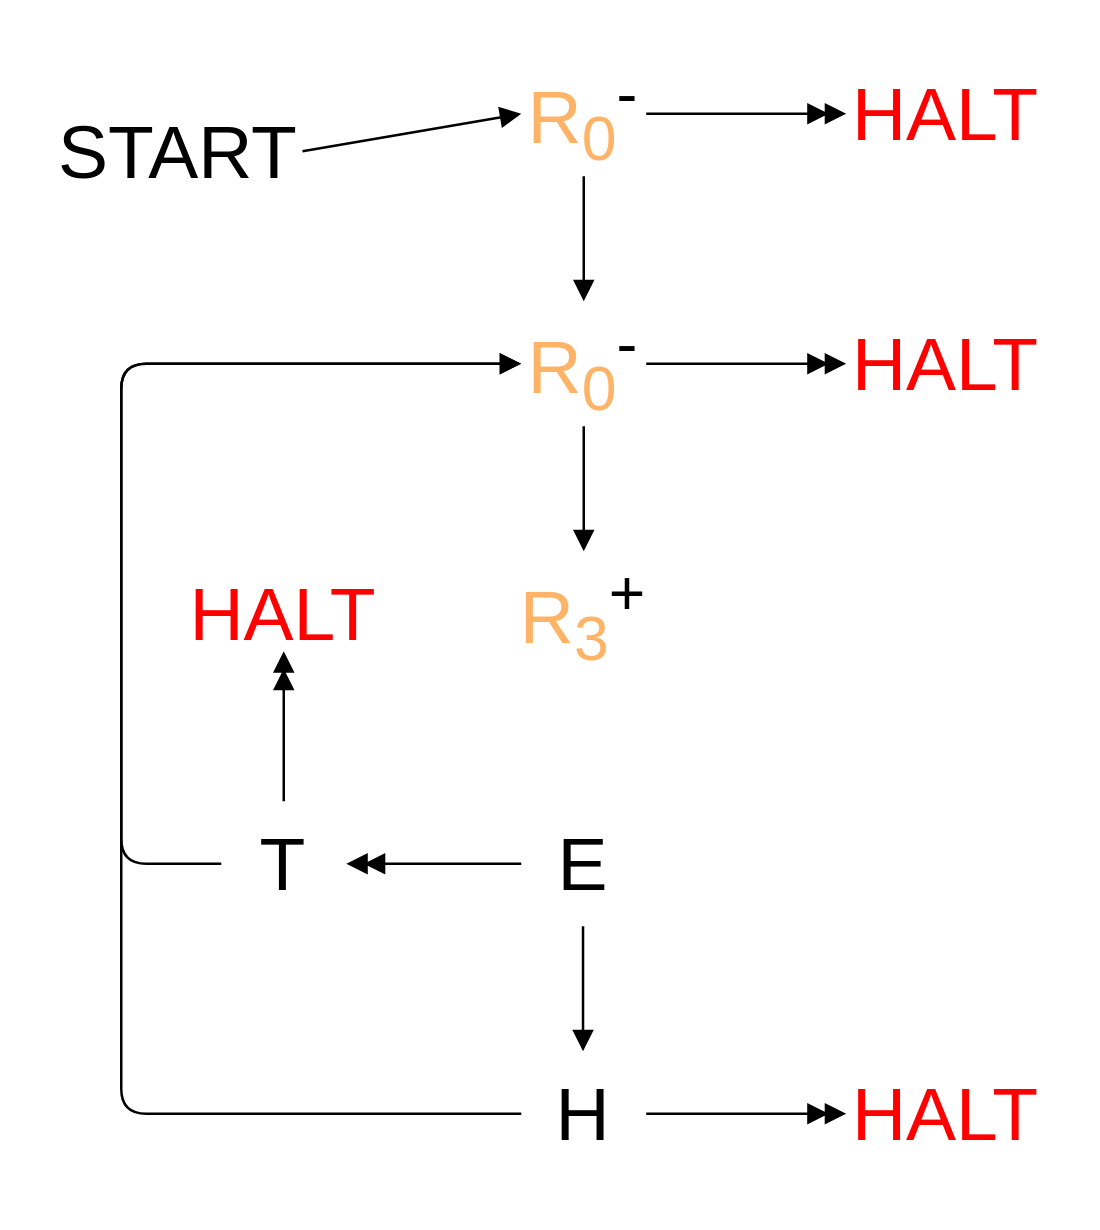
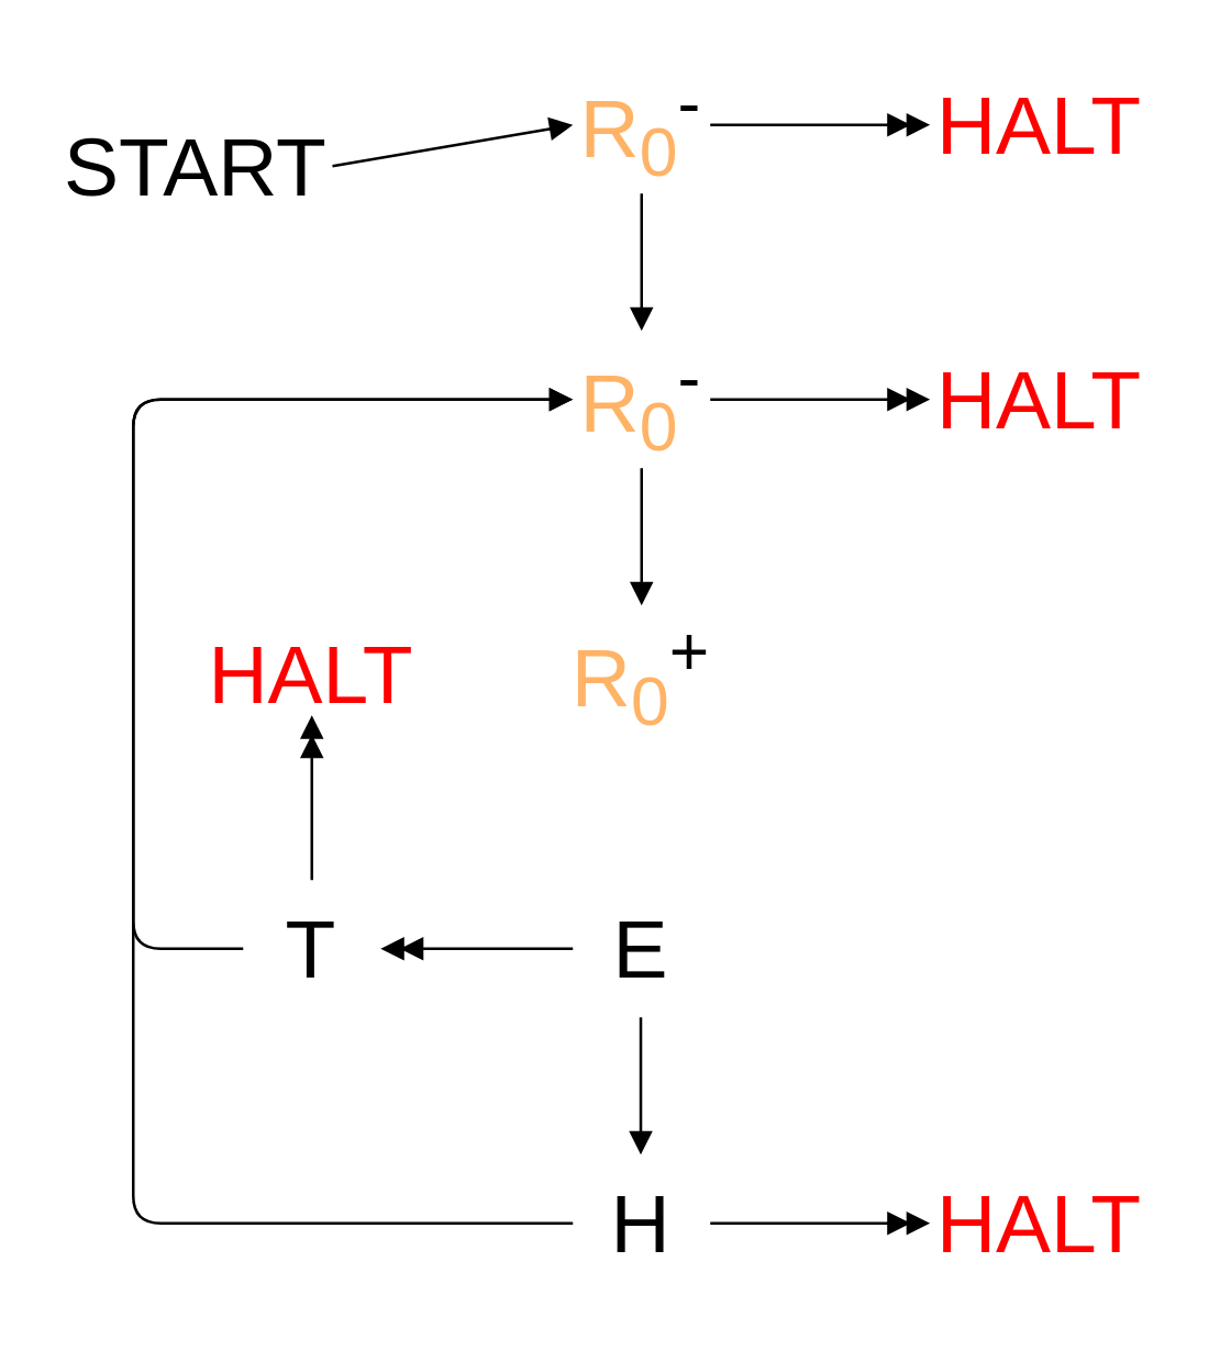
  <mxCell id="0" />
  <mxCell id="1" parent="0" />
  <mxCell id="2" value="START" style="text;html=1;strokeColor=none;fillColor=none;align=center;verticalAlign=middle;whiteSpace=wrap;rounded=0;fontSize=30;" vertex="1" parent="1"><mxGeometry x="20.5" y="45" width="100" height="30" as="geometry" /></mxCell>
  <mxCell id="3" value="&lt;font color=&quot;#ffb366&quot;&gt;R&lt;sub&gt;0&lt;/sub&gt;&lt;/font&gt;&lt;sup&gt;-&lt;/sup&gt;" style="text;html=1;strokeColor=none;fillColor=none;align=center;verticalAlign=middle;whiteSpace=wrap;rounded=0;fontSize=30;" vertex="1" parent="1"><mxGeometry x="208" y="20" width="50" height="50" as="geometry" /></mxCell>
  <mxCell id="4" style="edgeStyle=none;html=1;exitX=1;exitY=0.5;exitDx=0;exitDy=0;entryX=0;entryY=0.5;entryDx=0;entryDy=0;endArrow=block;endFill=1;" edge="1" parent="1" source="2" target="3"><mxGeometry relative="1" as="geometry"><mxPoint x="120.5" y="-5" as="sourcePoint" /><mxPoint x="258" y="-5" as="targetPoint" /></mxGeometry></mxCell>
  <mxCell id="5" style="edgeStyle=none;html=1;exitX=1;exitY=0.5;exitDx=0;exitDy=0;endArrow=doubleBlock;endFill=1;" edge="1" parent="1" source="3"><mxGeometry relative="1" as="geometry"><mxPoint x="258" y="175" as="sourcePoint" /><mxPoint x="338" y="45" as="targetPoint" /></mxGeometry></mxCell>
  <mxCell id="6" value="HALT" style="text;html=1;strokeColor=none;fillColor=none;align=center;verticalAlign=middle;whiteSpace=wrap;rounded=0;fontSize=30;fontColor=#FF0000;" vertex="1" parent="1"><mxGeometry x="338" y="30" width="80" height="30" as="geometry" /></mxCell>
  <mxCell id="7" value="&lt;font color=&quot;#ffb366&quot;&gt;R&lt;sub&gt;0&lt;/sub&gt;&lt;/font&gt;&lt;sup&gt;-&lt;/sup&gt;" style="text;html=1;strokeColor=none;fillColor=none;align=center;verticalAlign=middle;whiteSpace=wrap;rounded=0;fontSize=30;" vertex="1" parent="1"><mxGeometry x="208" y="120" width="50" height="50" as="geometry" /></mxCell>
  <mxCell id="8" style="edgeStyle=none;html=1;exitX=0.5;exitY=1;exitDx=0;exitDy=0;entryX=0.5;entryY=0;entryDx=0;entryDy=0;endArrow=block;endFill=1;" edge="1" parent="1" source="3" target="7"><mxGeometry relative="1" as="geometry"><mxPoint x="130.5" y="55" as="sourcePoint" /><mxPoint x="218" y="55" as="targetPoint" /></mxGeometry></mxCell>
  <mxCell id="9" style="edgeStyle=none;html=1;exitX=1;exitY=0.5;exitDx=0;exitDy=0;endArrow=doubleBlock;endFill=1;" edge="1" parent="1" source="7"><mxGeometry relative="1" as="geometry"><mxPoint x="268" y="55" as="sourcePoint" /><mxPoint x="338" y="145" as="targetPoint" /></mxGeometry></mxCell>
  <mxCell id="10" value="HALT" style="text;html=1;strokeColor=none;fillColor=none;align=center;verticalAlign=middle;whiteSpace=wrap;rounded=0;fontSize=30;fontColor=#FF0000;" vertex="1" parent="1"><mxGeometry x="338" y="130" width="80" height="30" as="geometry" /></mxCell>
- <mxCell id="11" value="&lt;font color=&quot;#ffb366&quot;&gt;R&lt;sub&gt;3&lt;/sub&gt;&lt;/font&gt;&lt;sup&gt;+&lt;/sup&gt;" style="text;html=1;strokeColor=none;fillColor=none;align=center;verticalAlign=middle;whiteSpace=wrap;rounded=0;fontSize=30;" vertex="1" parent="1"><mxGeometry x="208" y="220" width="50" height="50" as="geometry" /></mxCell>
+ <mxCell id="11" value="&lt;font color=&quot;#ffb366&quot;&gt;R&lt;sub&gt;0&lt;/sub&gt;&lt;/font&gt;&lt;sup&gt;+&lt;/sup&gt;" style="text;html=1;strokeColor=none;fillColor=none;align=center;verticalAlign=middle;whiteSpace=wrap;rounded=0;fontSize=30;" vertex="1" parent="1"><mxGeometry x="208" y="220" width="50" height="50" as="geometry" /></mxCell>
  <mxCell id="12" style="edgeStyle=none;html=1;exitX=0.5;exitY=1;exitDx=0;exitDy=0;entryX=0.5;entryY=0;entryDx=0;entryDy=0;endArrow=block;endFill=1;" edge="1" parent="1" source="7" target="11"><mxGeometry relative="1" as="geometry"><mxPoint x="243" y="80" as="sourcePoint" /><mxPoint x="243" y="130" as="targetPoint" /></mxGeometry></mxCell>
  <mxCell id="13" value="&lt;font&gt;E&lt;/font&gt;" style="text;html=1;strokeColor=none;fillColor=none;align=center;verticalAlign=middle;whiteSpace=wrap;rounded=0;fontSize=30;fontColor=#000000;" vertex="1" parent="1"><mxGeometry x="208" y="320" width="50" height="50" as="geometry" /></mxCell>
  <mxCell id="14" style="edgeStyle=none;html=1;exitX=0;exitY=0.5;exitDx=0;exitDy=0;endArrow=doubleBlock;endFill=1;" edge="1" parent="1" source="13"><mxGeometry relative="1" as="geometry"><mxPoint x="268" y="155" as="sourcePoint" /><mxPoint x="138" y="345" as="targetPoint" /></mxGeometry></mxCell>
  <mxCell id="15" value="&lt;font&gt;T&lt;/font&gt;" style="text;html=1;strokeColor=none;fillColor=none;align=center;verticalAlign=middle;whiteSpace=wrap;rounded=0;fontSize=30;fontColor=#000000;" vertex="1" parent="1"><mxGeometry x="88" y="320" width="50" height="50" as="geometry" /></mxCell>
  <mxCell id="16" value="HALT" style="text;html=1;strokeColor=none;fillColor=none;align=center;verticalAlign=middle;whiteSpace=wrap;rounded=0;fontSize=30;fontColor=#FF0000;" vertex="1" parent="1"><mxGeometry x="73" y="230" width="80" height="30" as="geometry" /></mxCell>
  <mxCell id="17" style="edgeStyle=none;html=1;exitX=0.5;exitY=0;exitDx=0;exitDy=0;endArrow=doubleBlock;endFill=1;entryX=0.5;entryY=1;entryDx=0;entryDy=0;" edge="1" parent="1" source="15" target="16"><mxGeometry relative="1" as="geometry"><mxPoint x="218" y="355" as="sourcePoint" /><mxPoint x="148" y="355" as="targetPoint" /></mxGeometry></mxCell>
  <mxCell id="18" style="edgeStyle=orthogonalEdgeStyle;html=1;exitX=0;exitY=0.5;exitDx=0;exitDy=0;entryX=0;entryY=0.5;entryDx=0;entryDy=0;endArrow=block;endFill=1;" edge="1" parent="1" source="15" target="7"><mxGeometry relative="1" as="geometry"><mxPoint x="243" y="180" as="sourcePoint" /><mxPoint x="243" y="230" as="targetPoint" /><Array as="points"><mxPoint x="48" y="345" /><mxPoint x="48" y="145" /></Array></mxGeometry></mxCell>
  <mxCell id="19" value="&lt;font&gt;H&lt;/font&gt;" style="text;html=1;strokeColor=none;fillColor=none;align=center;verticalAlign=middle;whiteSpace=wrap;rounded=0;fontSize=30;fontColor=#000000;" vertex="1" parent="1"><mxGeometry x="208" y="420" width="50" height="50" as="geometry" /></mxCell>
  <mxCell id="20" style="edgeStyle=none;html=1;exitX=0.5;exitY=1;exitDx=0;exitDy=0;entryX=0.5;entryY=0;entryDx=0;entryDy=0;endArrow=block;endFill=1;" edge="1" parent="1"><mxGeometry relative="1" as="geometry"><mxPoint x="232.71" y="370" as="sourcePoint" /><mxPoint x="232.71" y="420" as="targetPoint" /></mxGeometry></mxCell>
  <mxCell id="21" style="edgeStyle=none;html=1;exitX=1;exitY=0.5;exitDx=0;exitDy=0;endArrow=doubleBlock;endFill=1;" edge="1" parent="1"><mxGeometry relative="1" as="geometry"><mxPoint x="258" y="445" as="sourcePoint" /><mxPoint x="338" y="445" as="targetPoint" /></mxGeometry></mxCell>
  <mxCell id="22" value="HALT" style="text;html=1;strokeColor=none;fillColor=none;align=center;verticalAlign=middle;whiteSpace=wrap;rounded=0;fontSize=30;fontColor=#FF0000;" vertex="1" parent="1"><mxGeometry x="338" y="430" width="80" height="30" as="geometry" /></mxCell>
  <mxCell id="23" style="edgeStyle=orthogonalEdgeStyle;html=1;exitX=0;exitY=0.5;exitDx=0;exitDy=0;entryX=0;entryY=0.5;entryDx=0;entryDy=0;endArrow=block;endFill=1;" edge="1" parent="1" source="19" target="7"><mxGeometry relative="1" as="geometry"><mxPoint x="98" y="355" as="sourcePoint" /><mxPoint x="218" y="155" as="targetPoint" /><Array as="points"><mxPoint x="48" y="445" /><mxPoint x="48" y="145" /></Array></mxGeometry></mxCell>
